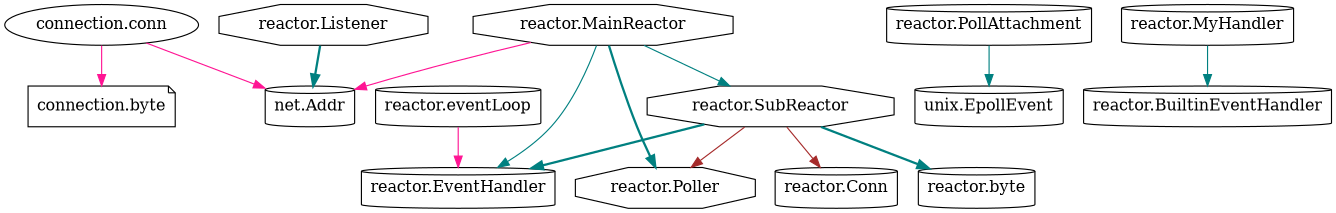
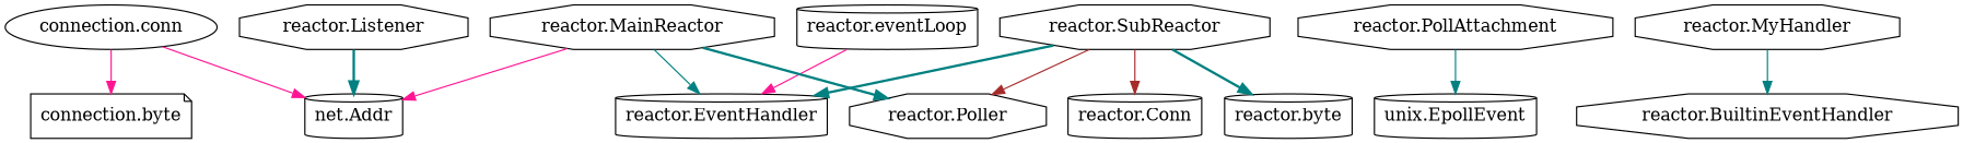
  digraph {
    node [shape=cylinder]
    edge [color=teal style=solid]
    "connection.conn" [shape=ellipse]
    "connection.byte" [shape=note]
    "net.Addr"
    "reactor.Listener" [shape=octagon]
    "reactor.eventLoop"
    "reactor.EventHandler"
    "reactor.MainReactor" [shape=octagon]
    "reactor.Poller" [shape=octagon]
    "reactor.SubReactor" [shape=octagon]
    "reactor.Conn"
    "reactor.byte"
-   "reactor.PollAttachment"
+   "reactor.PollAttachment" [shape=octagon]
    "unix.EpollEvent"
-   "reactor.MyHandler"
-   "reactor.BuiltinEventHandler"
+   "reactor.MyHandler" [shape=octagon]
+   "reactor.BuiltinEventHandler" [shape=octagon]
    "connection.conn" -> "connection.byte" [color=deeppink]
    "connection.conn" -> "net.Addr" [color=deeppink]
    "reactor.Listener" -> "net.Addr" [style=bold]
    "reactor.eventLoop" -> "reactor.EventHandler" [color=deeppink]
    "reactor.MainReactor" -> "net.Addr" [color=deeppink]
    "reactor.MainReactor" -> "reactor.EventHandler"
    "reactor.MainReactor" -> "reactor.Poller" [style=bold]
-   "reactor.MainReactor" -> "reactor.SubReactor"
    "reactor.SubReactor" -> "reactor.EventHandler" [style=bold]
    "reactor.SubReactor" -> "reactor.Poller" [color=brown]
    "reactor.SubReactor" -> "reactor.Conn" [color=brown]
    "reactor.SubReactor" -> "reactor.byte" [style=bold]
    "reactor.PollAttachment" -> "unix.EpollEvent"
    "reactor.MyHandler" -> "reactor.BuiltinEventHandler"
  }
